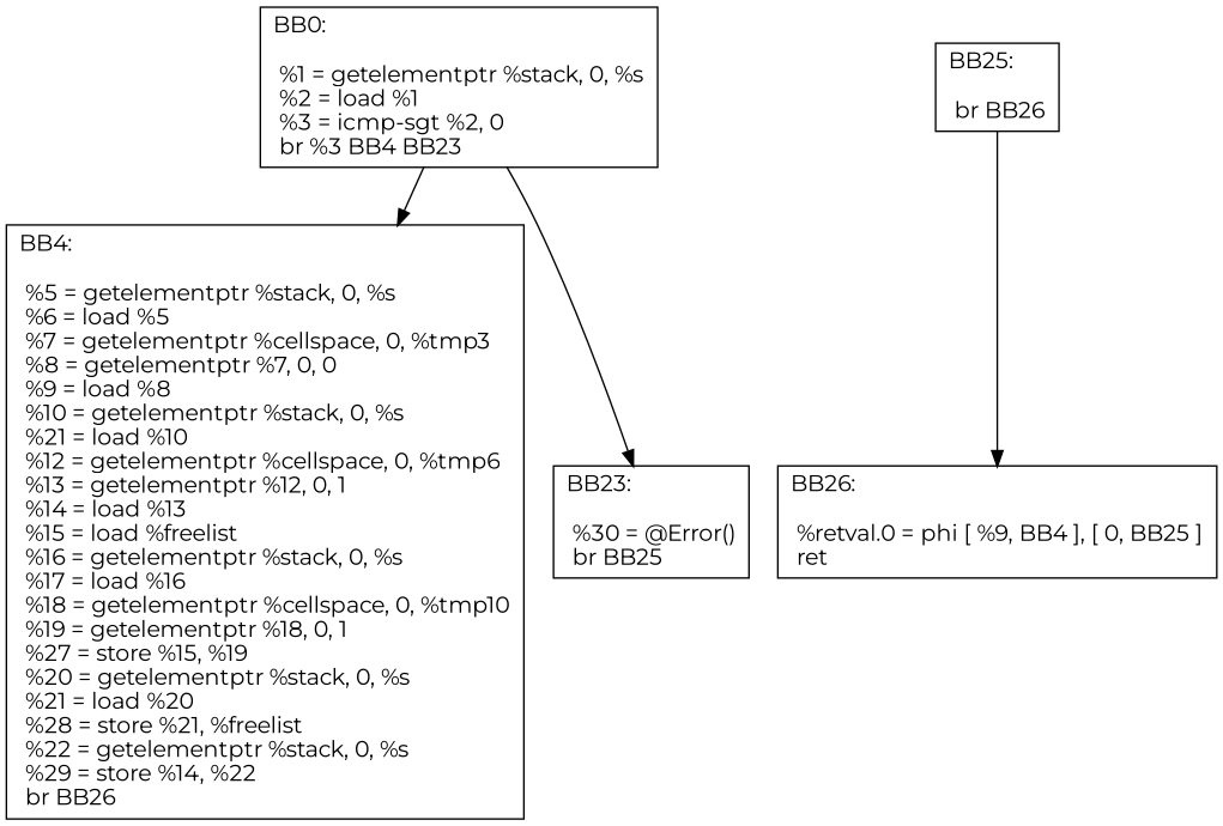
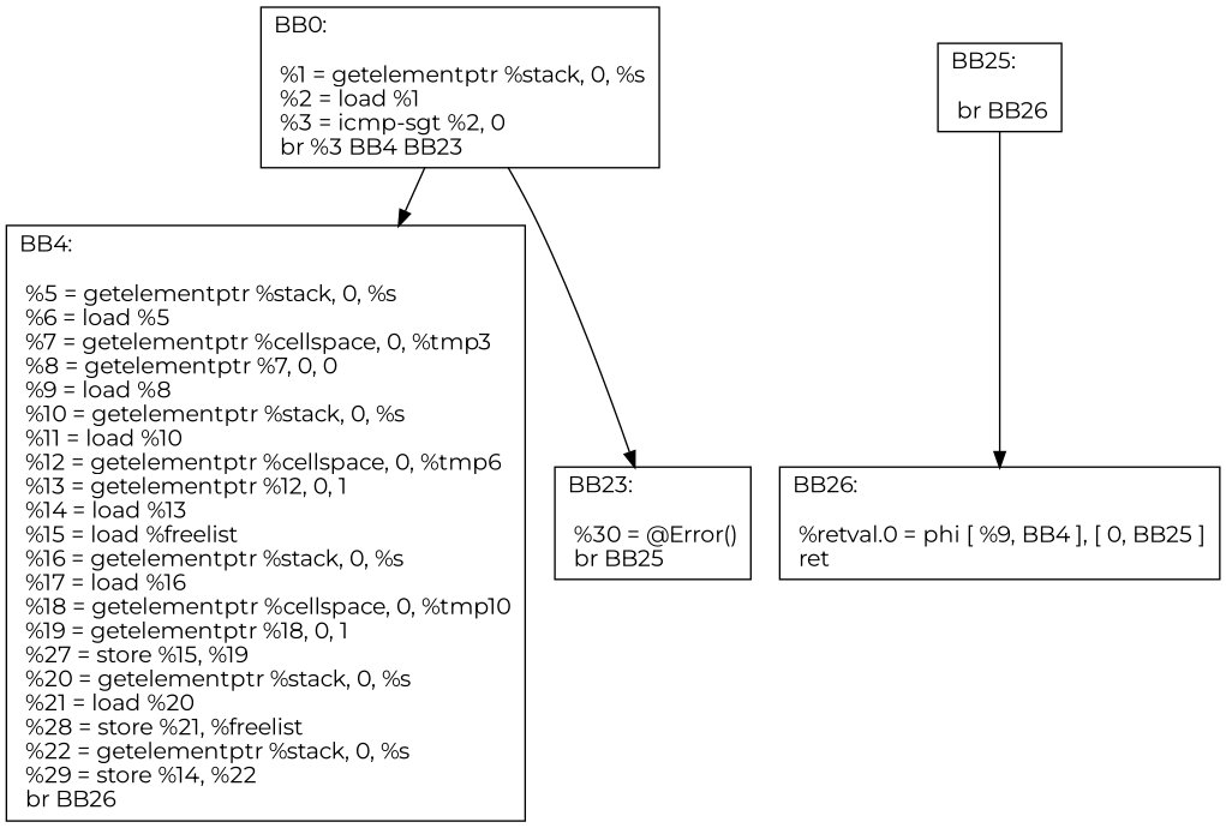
  digraph {
    fontname=Montserrat
    node [fontname=Montserrat shape=record]
    edge [fontname=Montserrat]
    n1 [label="{BB0:\l\l  %1 = getelementptr %stack,  0,  %s\l %2 = load %1\l %3 = icmp-sgt %2,  0\l br %3 BB4 BB23\l}"]
-   n2 [label="{BB4:\l\l  %5 = getelementptr %stack,  0,  %s\l %6 = load %5\l %7 = getelementptr %cellspace,  0,  %tmp3\l %8 = getelementptr %7,  0,  0\l %9 = load %8\l %10 = getelementptr %stack,  0,  %s\l %21 = load %10\l %12 = getelementptr %cellspace,  0,  %tmp6\l %13 = getelementptr %12,  0,  1\l %14 = load %13\l %15 = load %freelist\l %16 = getelementptr %stack,  0,  %s\l %17 = load %16\l %18 = getelementptr %cellspace,  0,  %tmp10\l %19 = getelementptr %18,  0,  1\l %27 = store %15,  %19\l %20 = getelementptr %stack,  0,  %s\l %21 = load %20\l %28 = store %21,  %freelist\l %22 = getelementptr %stack,  0,  %s\l %29 = store %14,  %22\l br  BB26\l}"]
+   n2 [label="{BB4:\l\l  %5 = getelementptr %stack,  0,  %s\l %6 = load %5\l %7 = getelementptr %cellspace,  0,  %tmp3\l %8 = getelementptr %7,  0,  0\l %9 = load %8\l %10 = getelementptr %stack,  0,  %s\l %11 = load %10\l %12 = getelementptr %cellspace,  0,  %tmp6\l %13 = getelementptr %12,  0,  1\l %14 = load %13\l %15 = load %freelist\l %16 = getelementptr %stack,  0,  %s\l %17 = load %16\l %18 = getelementptr %cellspace,  0,  %tmp10\l %19 = getelementptr %18,  0,  1\l %27 = store %15,  %19\l %20 = getelementptr %stack,  0,  %s\l %21 = load %20\l %28 = store %21,  %freelist\l %22 = getelementptr %stack,  0,  %s\l %29 = store %14,  %22\l br  BB26\l}"]
    n3 [label="{BB23:\l\l  %30 = @Error()\l br  BB25\l}"]
    n4 [label="{BB26:\l\l  %retval.0 = phi [  %9, BB4 ], [ 0, BB25 ]\l ret \l}"]
    n5 [label="{BB25:\l\l  br  BB26\l}"]
    n1 -> n2
    n1 -> n3
    n5 -> n4
  }
